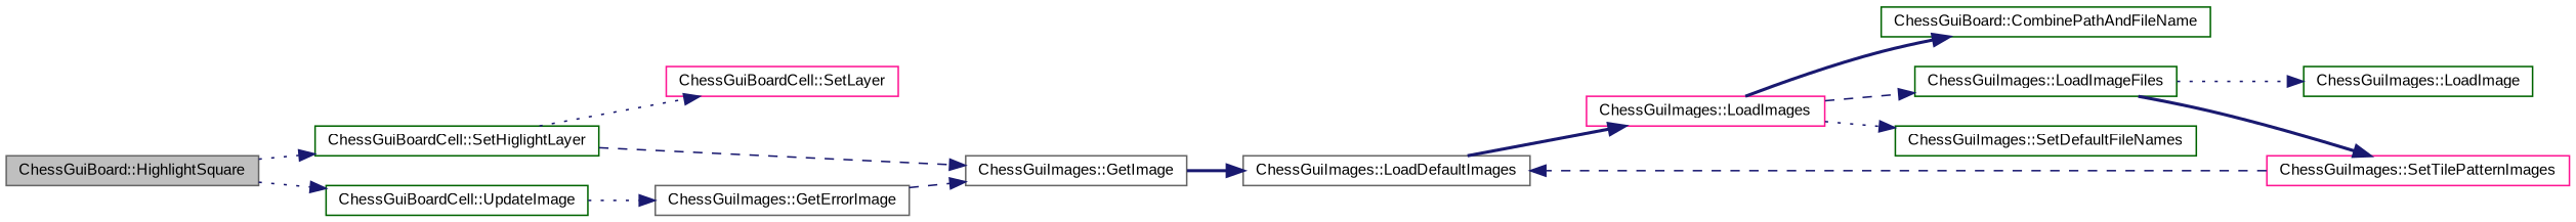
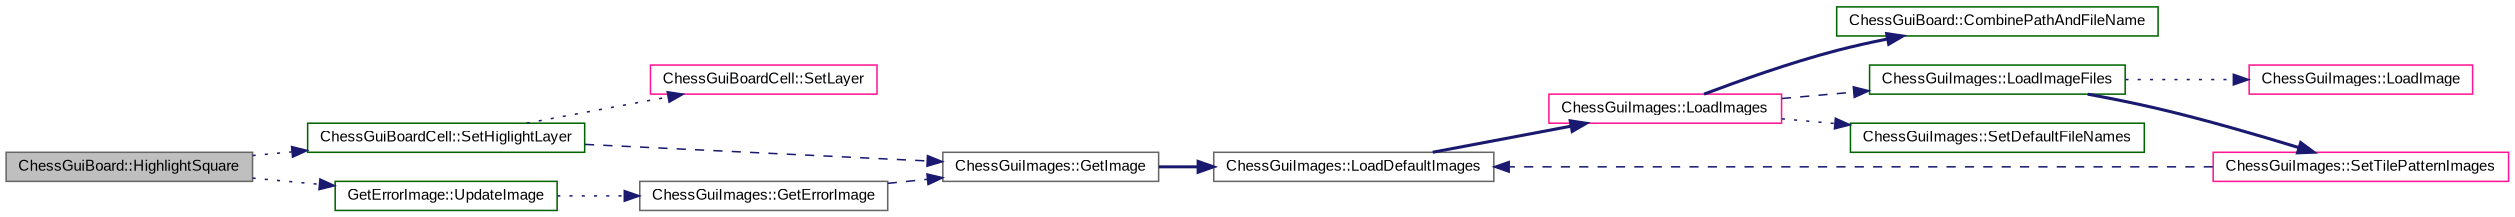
  digraph {
    fontname="Liberation Sans"
    rankdir=LR
    node [color=darkgreen fontname="Liberation Sans" fontsize=10 shape=record]
    edge [color=midnightblue fontname="Liberation Sans" fontsize=10 labelfontname=Helvetica labelfontsize=10 style=dotted]
    n1 [color=gray40 fillcolor=grey75 fontcolor=black height=0.2 label="ChessGuiBoard::HighlightSquare" style=filled width=0.4]
    n2 [height=0.2 label="ChessGuiBoardCell::SetHiglightLayer" width=0.4]
-   n3 [height=0.2 label="ChessGuiBoardCell::UpdateImage" width=0.4]
+   n3 [height=0.2 label="GetErrorImage::UpdateImage" width=0.4]
    n4 [color=deeppink height=0.2 label="ChessGuiBoardCell::SetLayer" width=0.4]
    n5 [color=gray40 height=0.2 label="ChessGuiImages::GetImage" width=0.4]
    n6 [color=gray40 height=0.2 label="ChessGuiImages::GetErrorImage" width=0.4]
    n7 [color=gray40 height=0.2 label="ChessGuiImages::LoadDefaultImages" width=0.4]
    n8 [color=deeppink height=0.2 label="ChessGuiImages::LoadImages" width=0.4]
    n9 [height=0.2 label="ChessGuiBoard::CombinePathAndFileName" width=0.4]
    n10 [height=0.2 label="ChessGuiImages::LoadImageFiles" width=0.4]
    n11 [height=0.2 label="ChessGuiImages::SetDefaultFileNames" width=0.4]
-   n12 [height=0.2 label="ChessGuiImages::LoadImage" width=0.4]
+   n12 [color=deeppink height=0.2 label="ChessGuiImages::LoadImage" width=0.4]
    n13 [color=deeppink height=0.2 label="ChessGuiImages::SetTilePatternImages" width=0.4]
    n1 -> n2
    n1 -> n3
    n2 -> n4
    n2 -> n5 [style=dashed]
    n3 -> n6
    n5 -> n7 [style=bold]
    n6 -> n5 [style=dashed]
    n7 -> n8 [style=bold]
    n8 -> n9 [style=bold]
    n8 -> n10 [style=dashed]
    n8 -> n11
    n10 -> n12
    n10 -> n13 [style=bold]
    n13 -> n7 [style=dashed]
  }
